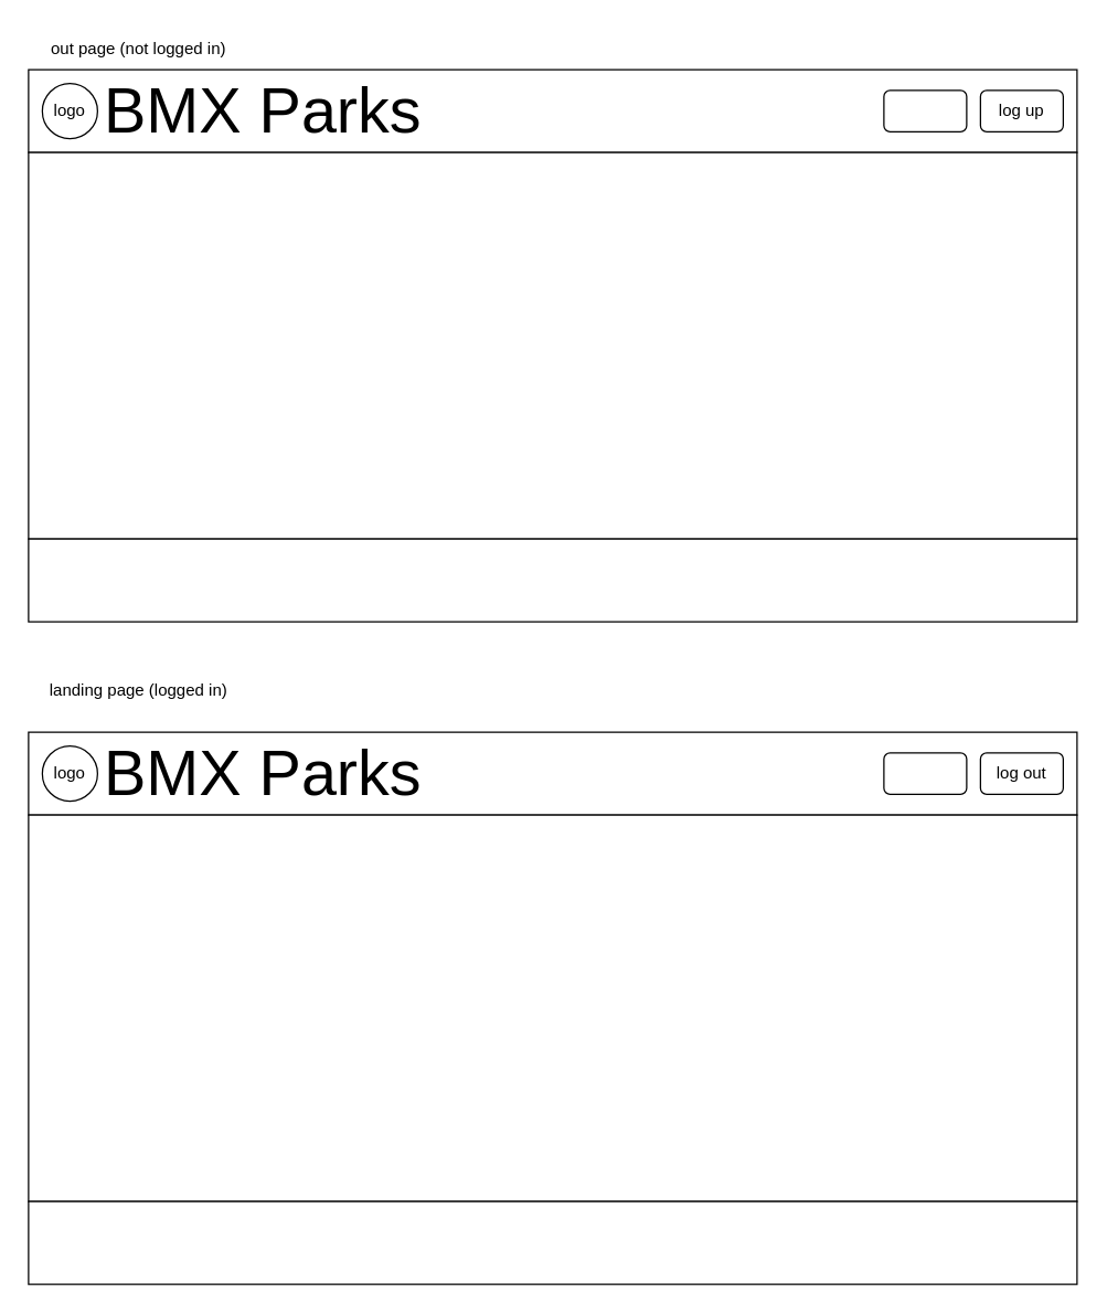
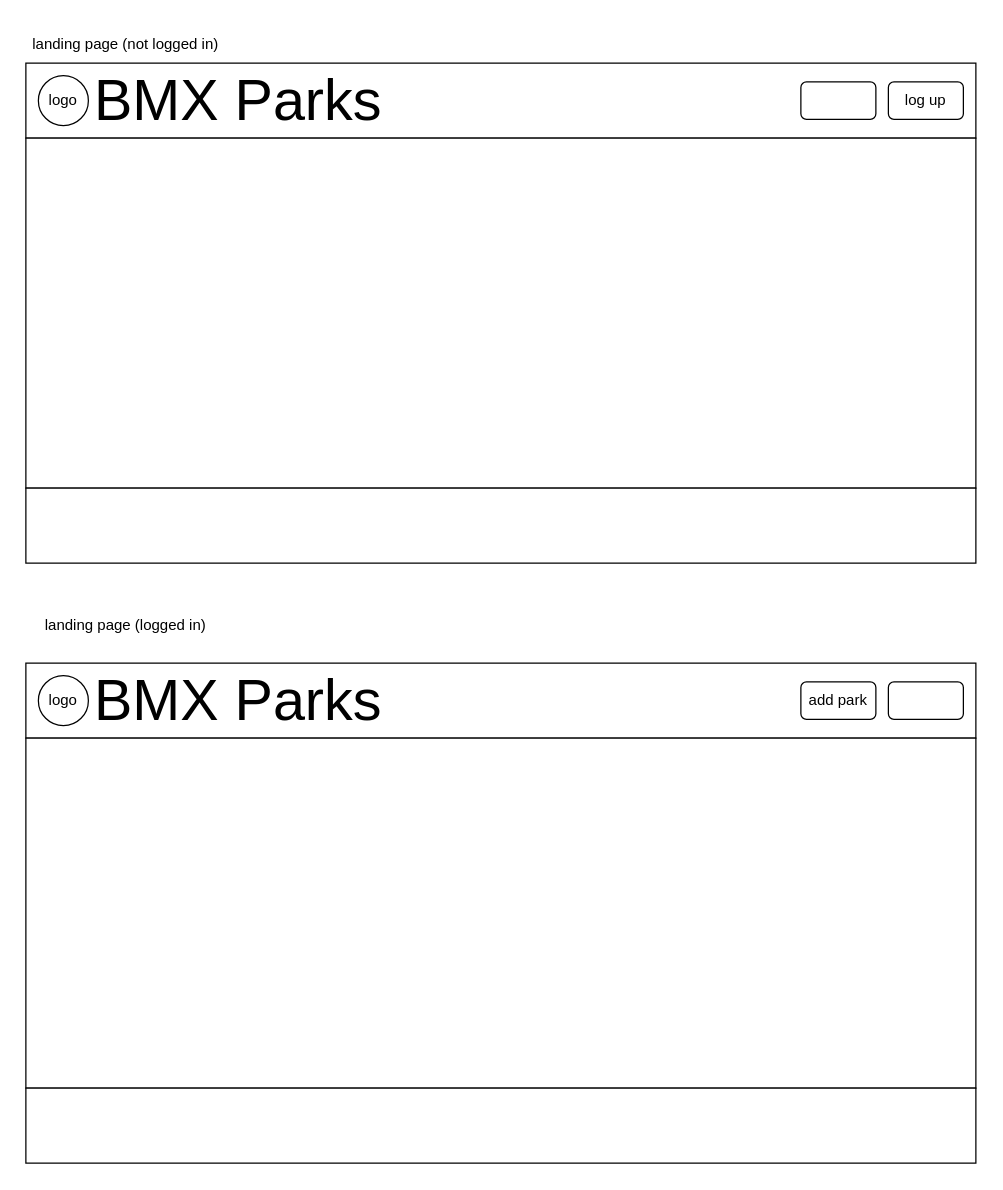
  <mxCell id="0" />
  <mxCell id="1" parent="0" />
  <mxCell id="2" value="" style="rounded=0;whiteSpace=wrap;html=1;" vertex="1" parent="1"><mxGeometry x="20" y="50" width="760" height="60" as="geometry" /></mxCell>
  <mxCell id="3" value="" style="ellipse;whiteSpace=wrap;html=1;aspect=fixed;" vertex="1" parent="1"><mxGeometry x="30" y="60" width="40" height="40" as="geometry" /></mxCell>
  <mxCell id="4" value="&lt;font style=&quot;font-size: 46px;&quot;&gt;BMX Parks&lt;/font&gt;" style="text;html=1;strokeColor=none;fillColor=none;align=center;verticalAlign=middle;whiteSpace=wrap;rounded=0;" vertex="1" parent="1"><mxGeometry x="70" y="60" width="240" height="40" as="geometry" /></mxCell>
  <mxCell id="5" value="logo" style="text;html=1;strokeColor=none;fillColor=none;align=center;verticalAlign=middle;whiteSpace=wrap;rounded=0;" vertex="1" parent="1"><mxGeometry x="30" y="65" width="40" height="30" as="geometry" /></mxCell>
  <mxCell id="6" value="" style="rounded=1;whiteSpace=wrap;html=1;" vertex="1" parent="1"><mxGeometry x="640" y="65" width="60" height="30" as="geometry" /></mxCell>
  <mxCell id="7" value="" style="rounded=1;whiteSpace=wrap;html=1;" vertex="1" parent="1"><mxGeometry x="710" y="65" width="60" height="30" as="geometry" /></mxCell>
- <mxCell id="8" value="out page (not logged in)" style="text;html=1;strokeColor=none;fillColor=none;align=center;verticalAlign=middle;whiteSpace=wrap;rounded=0;" vertex="1" parent="1"><mxGeometry x="20" y="20" width="160" height="30" as="geometry" /></mxCell>
+ <mxCell id="8" value="landing page (not logged in)" style="text;html=1;strokeColor=none;fillColor=none;align=center;verticalAlign=middle;whiteSpace=wrap;rounded=0;" vertex="1" parent="1"><mxGeometry x="20" y="20" width="160" height="30" as="geometry" /></mxCell>
  <mxCell id="9" value="log up" style="text;html=1;strokeColor=none;fillColor=none;align=center;verticalAlign=middle;whiteSpace=wrap;rounded=0;" vertex="1" parent="1"><mxGeometry x="710" y="70" width="60" height="20" as="geometry" /></mxCell>
  <mxCell id="10" value="" style="rounded=0;whiteSpace=wrap;html=1;" vertex="1" parent="1"><mxGeometry x="20" y="110" width="760" height="280" as="geometry" /></mxCell>
  <mxCell id="11" value="" style="rounded=0;whiteSpace=wrap;html=1;" vertex="1" parent="1"><mxGeometry x="20" y="390" width="760" height="60" as="geometry" /></mxCell>
  <mxCell id="12" value="" style="rounded=0;whiteSpace=wrap;html=1;" vertex="1" parent="1"><mxGeometry x="20" y="530" width="760" height="60" as="geometry" /></mxCell>
  <mxCell id="13" value="" style="ellipse;whiteSpace=wrap;html=1;aspect=fixed;" vertex="1" parent="1"><mxGeometry x="30" y="540" width="40" height="40" as="geometry" /></mxCell>
  <mxCell id="14" value="&lt;font style=&quot;font-size: 46px;&quot;&gt;BMX Parks&lt;/font&gt;" style="text;html=1;strokeColor=none;fillColor=none;align=center;verticalAlign=middle;whiteSpace=wrap;rounded=0;" vertex="1" parent="1"><mxGeometry x="70" y="540" width="240" height="40" as="geometry" /></mxCell>
  <mxCell id="15" value="logo" style="text;html=1;strokeColor=none;fillColor=none;align=center;verticalAlign=middle;whiteSpace=wrap;rounded=0;" vertex="1" parent="1"><mxGeometry x="30" y="545" width="40" height="30" as="geometry" /></mxCell>
  <mxCell id="16" value="" style="rounded=1;whiteSpace=wrap;html=1;" vertex="1" parent="1"><mxGeometry x="640" y="545" width="60" height="30" as="geometry" /></mxCell>
  <mxCell id="17" value="" style="rounded=1;whiteSpace=wrap;html=1;" vertex="1" parent="1"><mxGeometry x="710" y="545" width="60" height="30" as="geometry" /></mxCell>
  <mxCell id="18" value="landing page (logged in)" style="text;html=1;strokeColor=none;fillColor=none;align=center;verticalAlign=middle;whiteSpace=wrap;rounded=0;" vertex="1" parent="1"><mxGeometry x="20" y="485" width="160" height="30" as="geometry" /></mxCell>
- <mxCell id="20" value="log out" style="text;html=1;strokeColor=none;fillColor=none;align=center;verticalAlign=middle;whiteSpace=wrap;rounded=0;" vertex="1" parent="1"><mxGeometry x="710" y="550" width="60" height="20" as="geometry" /></mxCell>
+ <mxCell id="19" value="add park" style="text;html=1;strokeColor=none;fillColor=none;align=center;verticalAlign=middle;whiteSpace=wrap;rounded=0;" vertex="1" parent="1"><mxGeometry x="645" y="545" width="50" height="30" as="geometry" /></mxCell>
  <mxCell id="21" value="" style="rounded=0;whiteSpace=wrap;html=1;" vertex="1" parent="1"><mxGeometry x="20" y="590" width="760" height="280" as="geometry" /></mxCell>
  <mxCell id="22" value="" style="rounded=0;whiteSpace=wrap;html=1;" vertex="1" parent="1"><mxGeometry x="20" y="870" width="760" height="60" as="geometry" /></mxCell>
